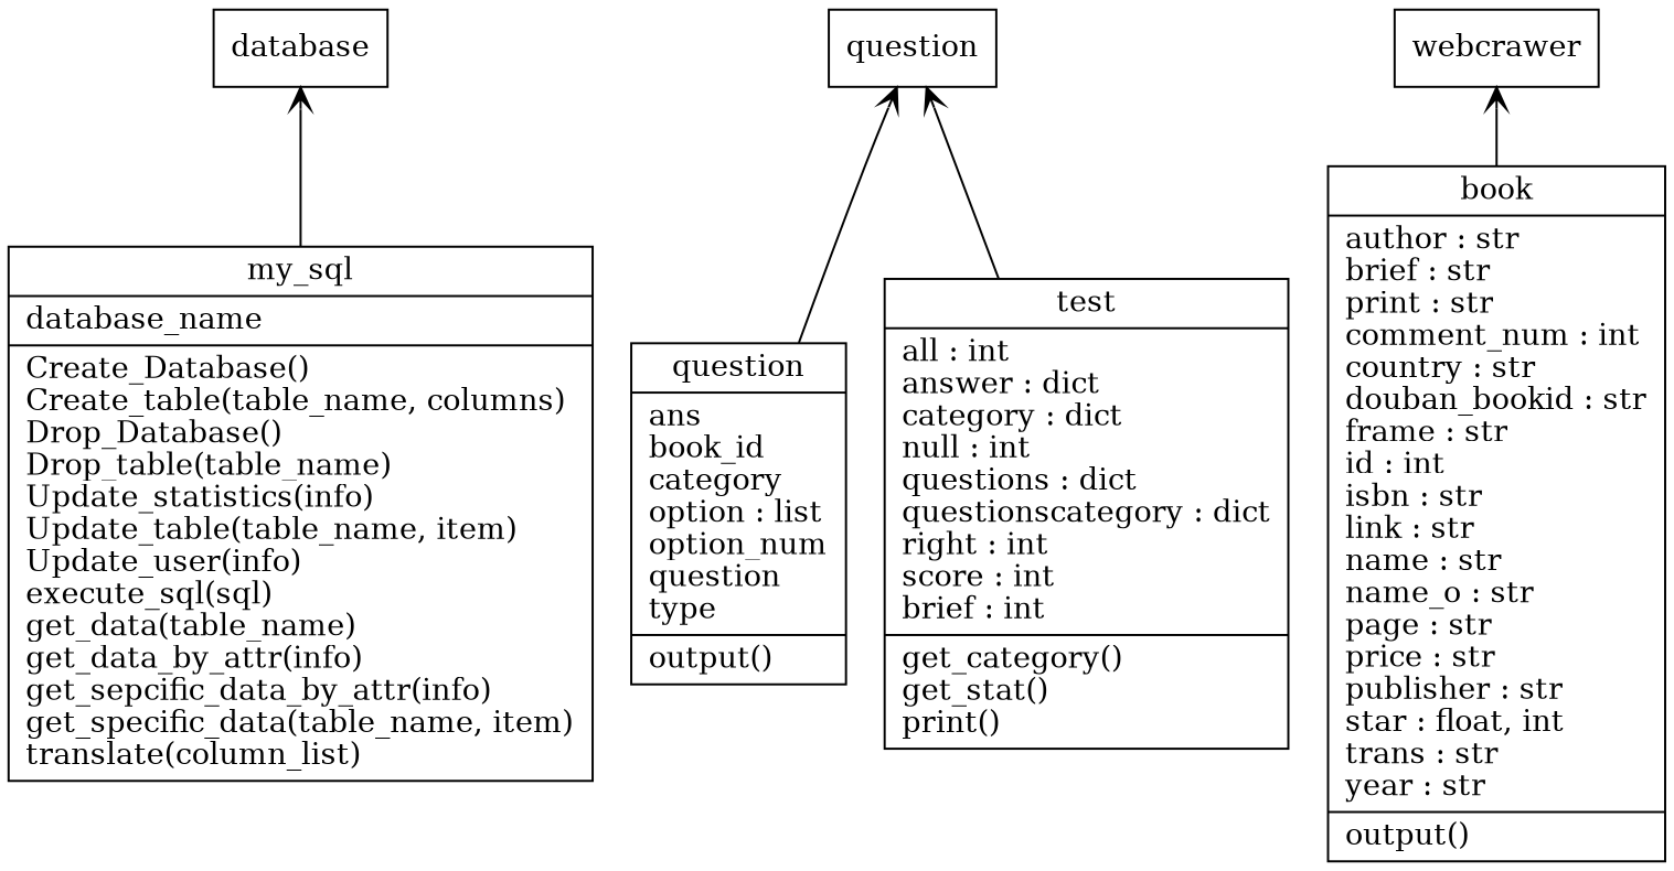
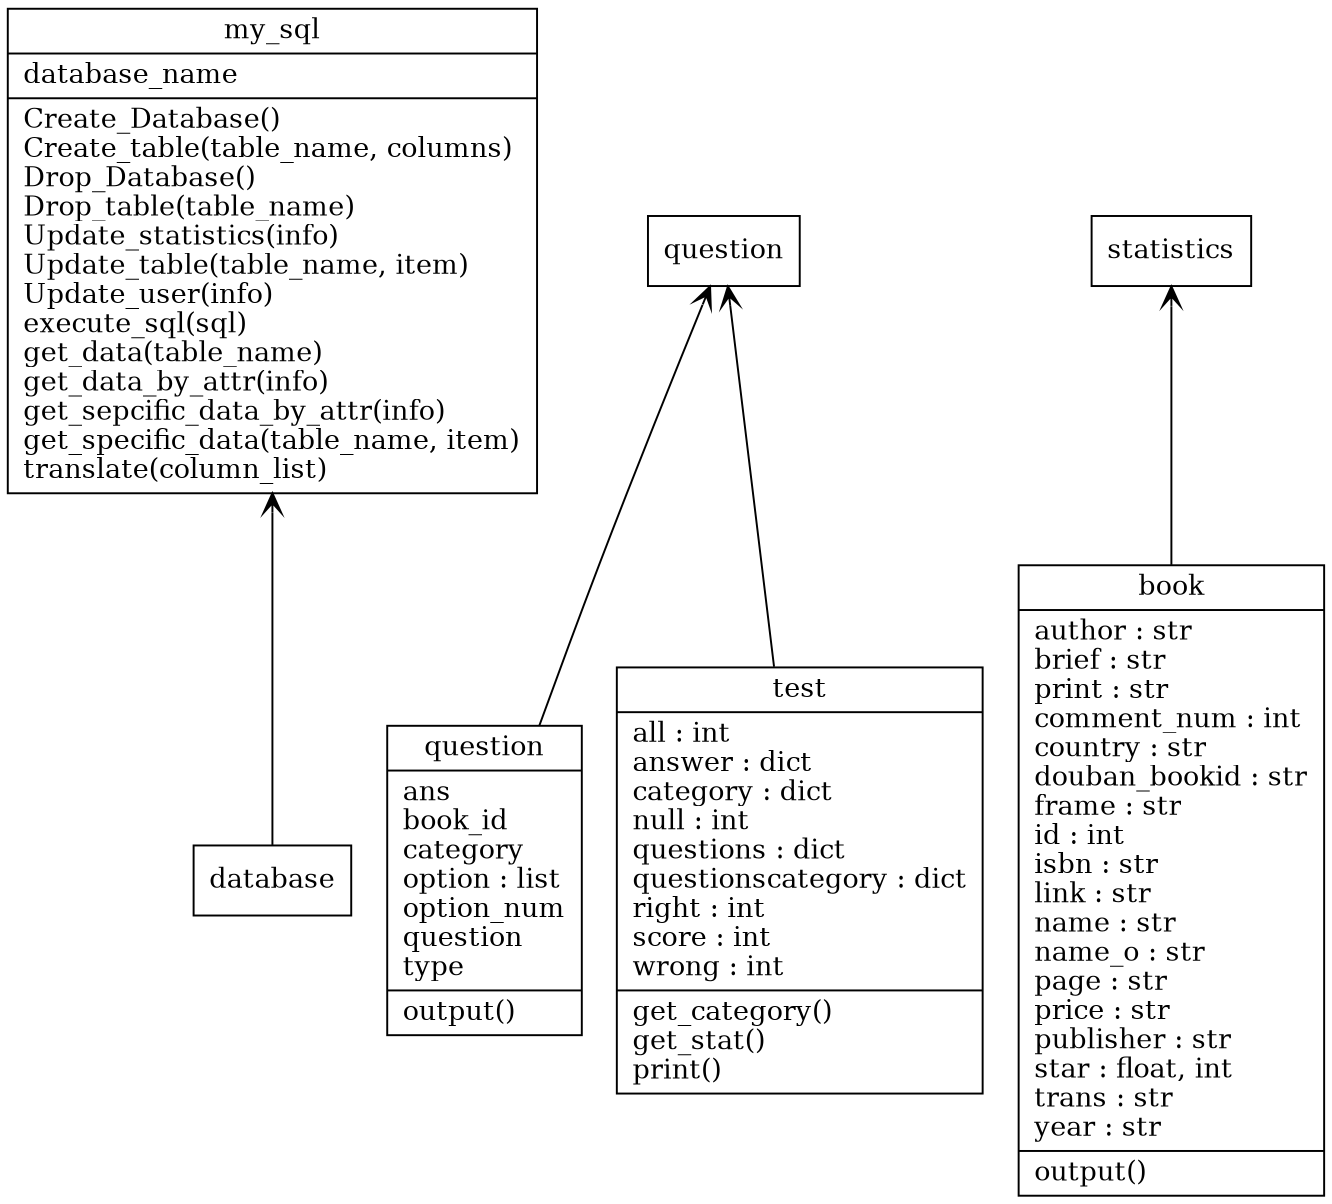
  digraph {
    rankdir=BT
    node [shape=record]
    edge [arrowhead=open arrowtail=none]
    n1 [label="{database}"]
    n2 [label="{my_sql|database_name\l|Create_Database()\lCreate_table(table_name, columns)\lDrop_Database()\lDrop_table(table_name)\lUpdate_statistics(info)\lUpdate_table(table_name, item)\lUpdate_user(info)\lexecute_sql(sql)\lget_data(table_name)\lget_data_by_attr(info)\lget_sepcific_data_by_attr(info)\lget_specific_data(table_name, item)\ltranslate(column_list)\l}"]
    n3 [label="{question|ans\lbook_id\lcategory\loption : list\loption_num\lquestion\ltype\l|output()\l}"]
    n4 [label=question shape=box]
-   n5 [label="{test|all : int\lanswer : dict\lcategory : dict\lnull : int\lquestions : dict\lquestionscategory : dict\lright : int\lscore : int\lbrief : int\l|get_category()\lget_stat()\lprint()\l}"]
-   n6 [label=webcrawer shape=box]
+   n5 [label="{test|all : int\lanswer : dict\lcategory : dict\lnull : int\lquestions : dict\lquestionscategory : dict\lright : int\lscore : int\lwrong : int\l|get_category()\lget_stat()\lprint()\l}"]
+   n6 [label=statistics shape=box]
    n7 [label="{book|author : str\lbrief : str\lprint : str\lcomment_num : int\lcountry : str\ldouban_bookid : str\lframe : str\lid : int\lisbn : str\llink : str\lname : str\lname_o : str\lpage : str\lprice : str\lpublisher : str\lstar : float, int\ltrans : str\lyear : str\l|output()\l}"]
-   n2 -> n1
+   n1 -> n2
    n3 -> n4
    n5 -> n4
    n7 -> n6
  }
